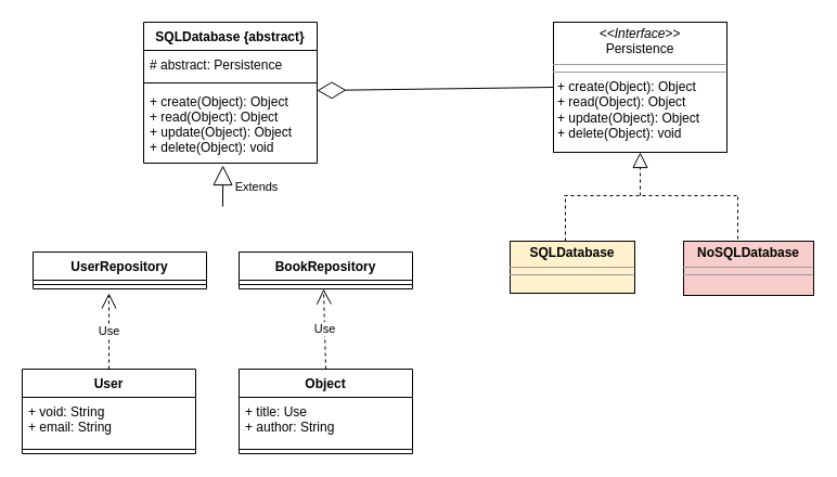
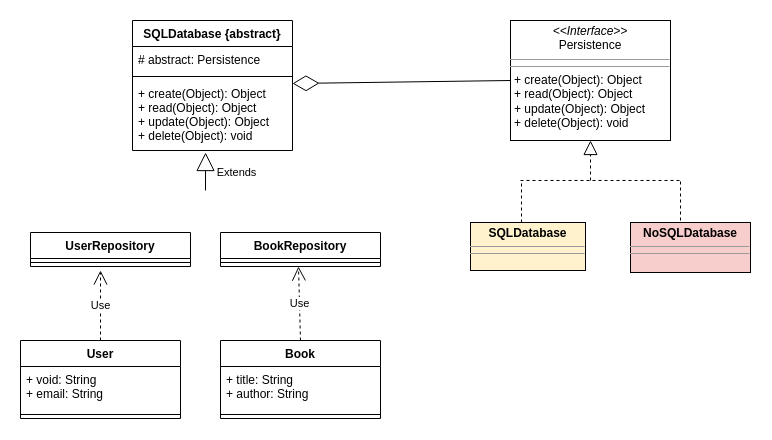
  <mxCell id="0" />
  <mxCell id="1" parent="0" />
  <mxCell id="2" value="&lt;p style=&quot;margin:0px;margin-top:4px;text-align:center;&quot;&gt;&lt;i&gt;&amp;lt;&amp;lt;Interface&amp;gt;&amp;gt;&lt;/i&gt;&lt;br&gt;Persistence&lt;br&gt;&lt;/p&gt;&lt;hr size=&quot;1&quot;&gt;&lt;hr size=&quot;1&quot;&gt;&lt;p style=&quot;margin:0px;margin-left:4px;&quot;&gt;+ create(Object): Object&lt;br&gt;+ read(Object): Object&lt;/p&gt;&lt;p style=&quot;margin:0px;margin-left:4px;&quot;&gt;+ update(Object): Object&lt;/p&gt;&lt;p style=&quot;margin:0px;margin-left:4px;&quot;&gt;+ delete(Object): void&lt;br&gt;&lt;/p&gt;" style="verticalAlign=top;align=left;overflow=fill;fontSize=12;fontFamily=Helvetica;html=1;" parent="1" vertex="1"><mxGeometry x="510" y="20" width="160" height="120" as="geometry" /></mxCell>
  <mxCell id="3" value="&lt;p style=&quot;margin:0px;margin-top:4px;text-align:center;&quot;&gt;&lt;b&gt;SQLDatabase&lt;/b&gt;&lt;/p&gt;&lt;hr size=&quot;1&quot;&gt;&lt;hr size=&quot;1&quot;&gt;" style="verticalAlign=top;align=left;overflow=fill;fontSize=12;fontFamily=Helvetica;html=1;fillColor=#fff2cc;" parent="1" vertex="1"><mxGeometry x="470" y="222" width="115" height="48" as="geometry" /></mxCell>
  <mxCell id="4" value="&lt;p style=&quot;margin:0px;margin-top:4px;text-align:center;&quot;&gt;&lt;b&gt;NoSQLDatabase&lt;/b&gt;&lt;/p&gt;&lt;hr size=&quot;1&quot;&gt;&lt;hr size=&quot;1&quot;&gt;" style="verticalAlign=top;align=left;overflow=fill;fontSize=12;fontFamily=Helvetica;html=1;fillColor=#f8cecc;" parent="1" vertex="1"><mxGeometry x="630" y="222" width="120" height="50" as="geometry" /></mxCell>
  <mxCell id="5" value="" style="endArrow=block;dashed=1;endFill=0;endSize=12;html=1;rounded=0;entryX=0.5;entryY=1;entryDx=0;entryDy=0;" parent="1" target="2" edge="1"><mxGeometry width="160" relative="1" as="geometry"><mxPoint x="590" y="180" as="sourcePoint" /><mxPoint x="460" y="320" as="targetPoint" /></mxGeometry></mxCell>
  <mxCell id="6" value="SQLDatabase {abstract}" style="swimlane;fontStyle=1;align=center;verticalAlign=top;childLayout=stackLayout;horizontal=1;startSize=26;horizontalStack=0;resizeParent=1;resizeParentMax=0;resizeLast=0;collapsible=1;marginBottom=0;" parent="1" vertex="1"><mxGeometry x="132" y="20" width="160" height="130" as="geometry" /></mxCell>
  <mxCell id="7" value="# abstract: Persistence" style="text;strokeColor=none;fillColor=none;align=left;verticalAlign=top;spacingLeft=4;spacingRight=4;overflow=hidden;rotatable=0;points=[[0,0.5],[1,0.5]];portConstraint=eastwest;" parent="6" vertex="1"><mxGeometry y="26" width="160" height="26" as="geometry" /></mxCell>
  <mxCell id="8" value="" style="line;strokeWidth=1;fillColor=none;align=left;verticalAlign=middle;spacingTop=-1;spacingLeft=3;spacingRight=3;rotatable=0;labelPosition=right;points=[];portConstraint=eastwest;" parent="6" vertex="1"><mxGeometry y="52" width="160" height="8" as="geometry" /></mxCell>
  <mxCell id="9" value="+ create(Object): Object&#10;+ read(Object): Object&#10;+ update(Object): Object&#10;+ delete(Object): void" style="text;strokeColor=none;fillColor=none;align=left;verticalAlign=top;spacingLeft=4;spacingRight=4;overflow=hidden;rotatable=0;points=[[0,0.5],[1,0.5]];portConstraint=eastwest;" parent="6" vertex="1"><mxGeometry y="60" width="160" height="70" as="geometry" /></mxCell>
  <mxCell id="10" value="UserRepository" style="swimlane;fontStyle=1;align=center;verticalAlign=top;childLayout=stackLayout;horizontal=1;startSize=26;horizontalStack=0;resizeParent=1;resizeParentMax=0;resizeLast=0;collapsible=1;marginBottom=0;" parent="1" vertex="1"><mxGeometry x="30" y="232" width="160" height="34" as="geometry" /></mxCell>
  <mxCell id="11" value="" style="line;strokeWidth=1;fillColor=none;align=left;verticalAlign=middle;spacingTop=-1;spacingLeft=3;spacingRight=3;rotatable=0;labelPosition=right;points=[];portConstraint=eastwest;" parent="10" vertex="1"><mxGeometry y="26" width="160" height="8" as="geometry" /></mxCell>
  <mxCell id="12" value="BookRepository" style="swimlane;fontStyle=1;align=center;verticalAlign=top;childLayout=stackLayout;horizontal=1;startSize=26;horizontalStack=0;resizeParent=1;resizeParentMax=0;resizeLast=0;collapsible=1;marginBottom=0;" parent="1" vertex="1"><mxGeometry x="220" y="232" width="160" height="34" as="geometry" /></mxCell>
  <mxCell id="13" value="" style="line;strokeWidth=1;fillColor=none;align=left;verticalAlign=middle;spacingTop=-1;spacingLeft=3;spacingRight=3;rotatable=0;labelPosition=right;points=[];portConstraint=eastwest;" parent="12" vertex="1"><mxGeometry y="26" width="160" height="8" as="geometry" /></mxCell>
  <mxCell id="14" value="" style="endArrow=diamondThin;endFill=0;endSize=24;html=1;rounded=0;exitX=0;exitY=0.5;exitDx=0;exitDy=0;entryX=1;entryY=0.043;entryDx=0;entryDy=0;entryPerimeter=0;" parent="1" source="2" target="9" edge="1"><mxGeometry width="160" relative="1" as="geometry"><mxPoint x="513" y="81" as="sourcePoint" /><mxPoint x="290.04" y="77" as="targetPoint" /></mxGeometry></mxCell>
  <mxCell id="15" value="" style="endArrow=none;html=1;edgeStyle=orthogonalEdgeStyle;rounded=0;dashed=1;" parent="1" edge="1"><mxGeometry relative="1" as="geometry"><mxPoint x="520" y="180" as="sourcePoint" /><mxPoint x="680" y="180" as="targetPoint" /></mxGeometry></mxCell>
  <mxCell id="16" value="" style="endArrow=none;html=1;edgeStyle=orthogonalEdgeStyle;rounded=0;dashed=1;exitX=0.435;exitY=0;exitDx=0;exitDy=0;exitPerimeter=0;" parent="1" edge="1"><mxGeometry relative="1" as="geometry"><mxPoint x="521.025" y="222" as="sourcePoint" /><mxPoint x="521" y="180" as="targetPoint" /></mxGeometry></mxCell>
  <mxCell id="17" value="" style="endArrow=none;html=1;edgeStyle=orthogonalEdgeStyle;rounded=0;dashed=1;exitX=0.435;exitY=0;exitDx=0;exitDy=0;exitPerimeter=0;" parent="1" edge="1"><mxGeometry relative="1" as="geometry"><mxPoint x="680.025" y="220" as="sourcePoint" /><mxPoint x="680" y="178" as="targetPoint" /></mxGeometry></mxCell>
  <mxCell id="18" value="Extends" style="endArrow=block;endSize=16;endFill=0;html=1;rounded=0;entryX=0.488;entryY=1.029;entryDx=0;entryDy=0;entryPerimeter=0;" parent="1" edge="1"><mxGeometry x="-0.029" y="-31" width="160" relative="1" as="geometry"><mxPoint x="205" y="190" as="sourcePoint" /><mxPoint x="205.08" y="152.03" as="targetPoint" /><mxPoint as="offset" /></mxGeometry></mxCell>
  <mxCell id="19" value="User" style="swimlane;fontStyle=1;align=center;verticalAlign=top;childLayout=stackLayout;horizontal=1;startSize=26;horizontalStack=0;resizeParent=1;resizeParentMax=0;resizeLast=0;collapsible=1;marginBottom=0;" vertex="1" parent="1"><mxGeometry x="20" y="340" width="160" height="78" as="geometry" /></mxCell>
  <mxCell id="20" value="+ void: String&#10;+ email: String&#10;" style="text;strokeColor=none;fillColor=none;align=left;verticalAlign=top;spacingLeft=4;spacingRight=4;overflow=hidden;rotatable=0;points=[[0,0.5],[1,0.5]];portConstraint=eastwest;" vertex="1" parent="19"><mxGeometry y="26" width="160" height="44" as="geometry" /></mxCell>
  <mxCell id="21" value="" style="line;strokeWidth=1;fillColor=none;align=left;verticalAlign=middle;spacingTop=-1;spacingLeft=3;spacingRight=3;rotatable=0;labelPosition=right;points=[];portConstraint=eastwest;" vertex="1" parent="19"><mxGeometry y="70" width="160" height="8" as="geometry" /></mxCell>
- <mxCell id="22" value="Object" style="swimlane;fontStyle=1;align=center;verticalAlign=top;childLayout=stackLayout;horizontal=1;startSize=26;horizontalStack=0;resizeParent=1;resizeParentMax=0;resizeLast=0;collapsible=1;marginBottom=0;" vertex="1" parent="1"><mxGeometry x="220" y="340" width="160" height="78" as="geometry" /></mxCell>
- <mxCell id="23" value="+ title: Use&#10;+ author: String&#10;" style="text;strokeColor=none;fillColor=none;align=left;verticalAlign=top;spacingLeft=4;spacingRight=4;overflow=hidden;rotatable=0;points=[[0,0.5],[1,0.5]];portConstraint=eastwest;" vertex="1" parent="22"><mxGeometry y="26" width="160" height="44" as="geometry" /></mxCell>
+ <mxCell id="22" value="Book" style="swimlane;fontStyle=1;align=center;verticalAlign=top;childLayout=stackLayout;horizontal=1;startSize=26;horizontalStack=0;resizeParent=1;resizeParentMax=0;resizeLast=0;collapsible=1;marginBottom=0;" vertex="1" parent="1"><mxGeometry x="220" y="340" width="160" height="78" as="geometry" /></mxCell>
+ <mxCell id="23" value="+ title: String&#10;+ author: String&#10;" style="text;strokeColor=none;fillColor=none;align=left;verticalAlign=top;spacingLeft=4;spacingRight=4;overflow=hidden;rotatable=0;points=[[0,0.5],[1,0.5]];portConstraint=eastwest;" vertex="1" parent="22"><mxGeometry y="26" width="160" height="44" as="geometry" /></mxCell>
  <mxCell id="24" value="" style="line;strokeWidth=1;fillColor=none;align=left;verticalAlign=middle;spacingTop=-1;spacingLeft=3;spacingRight=3;rotatable=0;labelPosition=right;points=[];portConstraint=eastwest;" vertex="1" parent="22"><mxGeometry y="70" width="160" height="8" as="geometry" /></mxCell>
  <mxCell id="25" value="Use" style="endArrow=open;endSize=12;dashed=1;html=1;rounded=0;exitX=0.5;exitY=0;exitDx=0;exitDy=0;" edge="1" parent="1" source="19"><mxGeometry width="160" relative="1" as="geometry"><mxPoint x="60" y="300" as="sourcePoint" /><mxPoint x="100" y="270" as="targetPoint" /></mxGeometry></mxCell>
  <mxCell id="26" value="Use" style="endArrow=open;endSize=12;dashed=1;html=1;rounded=0;exitX=0.5;exitY=0;exitDx=0;exitDy=0;" edge="1" parent="1" source="22"><mxGeometry width="160" relative="1" as="geometry"><mxPoint x="298" y="336" as="sourcePoint" /><mxPoint x="298" y="266" as="targetPoint" /></mxGeometry></mxCell>
